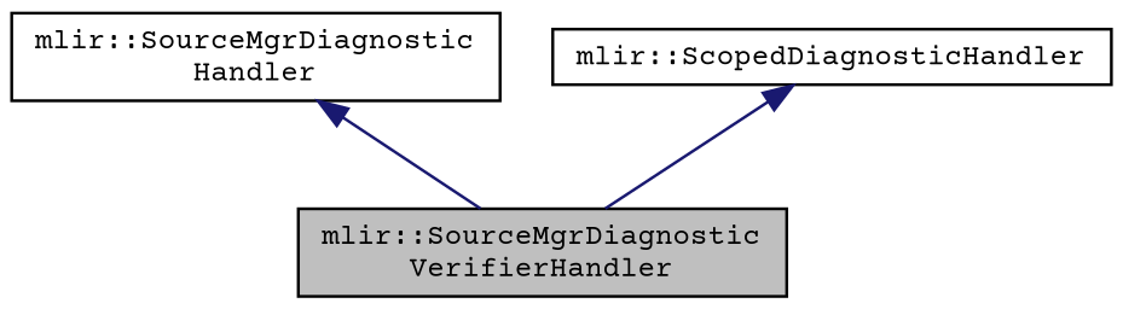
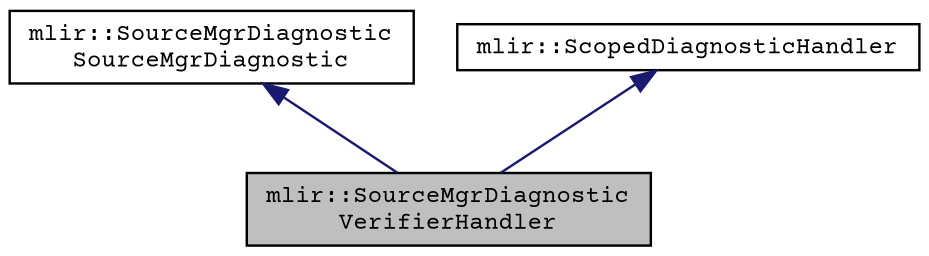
  digraph {
    fontname="Courier Prime"
    node [color=black fontname="Courier Prime" fontsize=10 shape=record]
    edge [color=midnightblue dir=back fontname="Courier Prime" fontsize=10 labelfontname=Helvetica labelfontsize=10 style=solid]
    n1 [fillcolor=grey75 fontcolor=black height=0.2 label="mlir::SourceMgrDiagnostic\lVerifierHandler" style=filled width=0.4]
-   n2 [height=0.2 label="mlir::SourceMgrDiagnostic\lHandler" width=0.4]
+   n2 [height=0.2 label="mlir::SourceMgrDiagnostic\lSourceMgrDiagnostic" width=0.4]
    n3 [height=0.2 label="mlir::ScopedDiagnosticHandler" width=0.4]
    n2 -> n1
    n3 -> n1
  }
